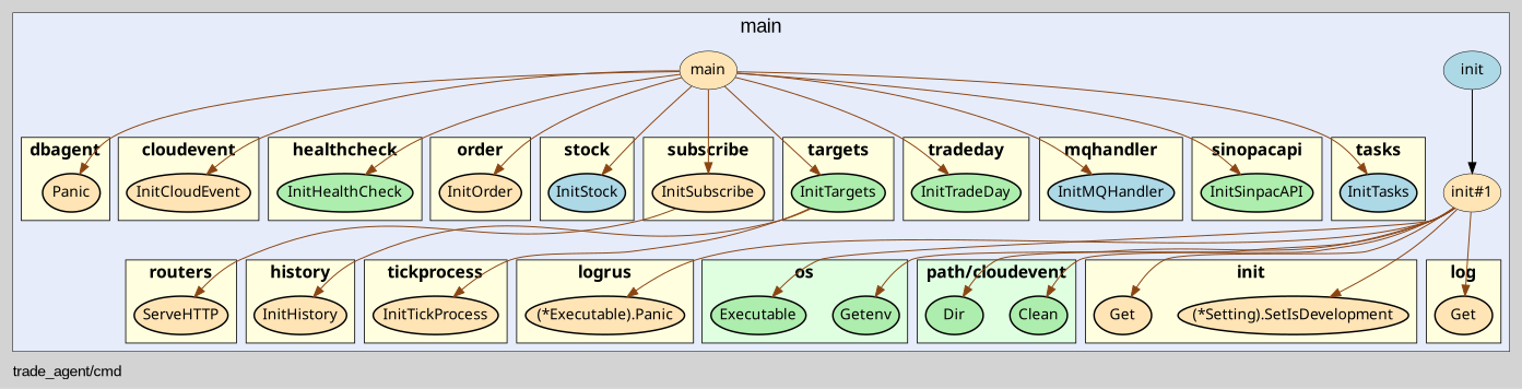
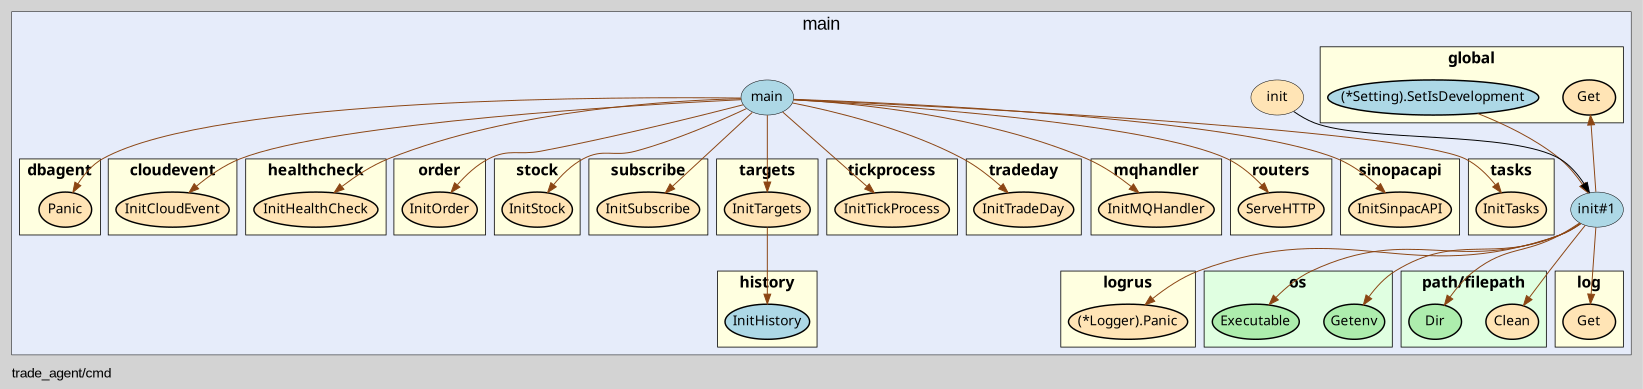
  digraph {
    bgcolor=lightgray
    fontname=Arial
    fontsize=14
    label="trade_agent/cmd"
    labeljust=l
    nodesep=0.35
    penwidth=0.5
    rankdir=TB
    style=solid
    node [fillcolor=moccasin fontname=Verdana margin="0.05,0.0" penwidth=1.5 shape=ellipse style=filled]
    edge [color=saddlebrown minlen=2]
-   n1 [label="(*Executable).Panic"]
+   n1 [label="(*Logger).Panic"]
    n2 [fillcolor="#adedad" label=Executable]
    n3 [fillcolor="#adedad" label=Getenv]
    n4 [fillcolor="#adedad" label=Dir]
-   n5 [fillcolor="#adedad" label=Clean]
+   n5 [label=Clean]
    n6 [label=Get]
-   n7 [label="(*Setting).SetIsDevelopment"]
+   n7 [fillcolor=lightblue label="(*Setting).SetIsDevelopment"]
    n8 [label=Panic]
    n9 [label=Get]
    n10 [label=InitCloudEvent]
-   n11 [fillcolor="#adedad" label=InitHealthCheck]
-   n12 [label=InitHistory]
+   n11 [label=InitHealthCheck]
+   n12 [fillcolor=lightblue label=InitHistory]
    n13 [label=InitOrder]
-   n14 [fillcolor=lightblue label=InitStock]
+   n14 [label=InitStock]
    n15 [label=InitSubscribe]
-   n16 [fillcolor="#adedad" label=InitTargets]
+   n16 [label=InitTargets]
    n17 [label=InitTickProcess]
-   n18 [fillcolor="#adedad" label=InitTradeDay]
-   n19 [fillcolor=lightblue label=InitMQHandler]
+   n18 [label=InitTradeDay]
+   n19 [label=InitMQHandler]
    n20 [label=ServeHTTP]
-   n21 [fillcolor="#adedad" label=InitSinpacAPI]
-   n22 [fillcolor=lightblue label=InitTasks]
-   n23 [label="init#1" penwidth=0.5]
-   n24 [fillcolor=lightblue label=init penwidth=0.5]
-   n25 [label=main penwidth=0.5]
+   n21 [label=InitSinpacAPI]
+   n22 [label=InitTasks]
+   n23 [fillcolor=lightblue label="init#1" penwidth=0.5]
+   n24 [label=init penwidth=0.5]
+   n25 [fillcolor=lightblue label=main penwidth=0.5]
    subgraph cluster_1 {
      bgcolor="#e6ecfa"
      fontsize=18
      label=main
      labeljust=c
      labelloc=t
      n23
      n24
      n25
      subgraph cluster_2 {
        bgcolor="#e6ecfa"
        fillcolor=lightyellow
        fontname="Tahoma bold"
        fontsize=16
        label=logrus
        labeljust=c
        labelloc=t
        penwidth=0.8
        rank=sink
        style=filled
        n1
      }
      subgraph cluster_3 {
        bgcolor="#e6ecfa"
        fillcolor="#E0FFE1"
        fontname="Tahoma bold"
        fontsize=16
        label=os
        labeljust=c
        labelloc=t
        penwidth=0.8
        rank=sink
        style=filled
        n2
        n3
      }
      subgraph cluster_4 {
        bgcolor="#e6ecfa"
        fillcolor="#E0FFE1"
        fontname="Tahoma bold"
        fontsize=16
-       label="path/cloudevent"
+       label="path/filepath"
        labeljust=c
        labelloc=t
        penwidth=0.8
        rank=sink
        style=filled
        n4
        n5
      }
      subgraph cluster_5 {
        bgcolor="#e6ecfa"
        fillcolor=lightyellow
        fontname="Tahoma bold"
        fontsize=16
-       label=init
+       label=global
        labeljust=c
        labelloc=t
        penwidth=0.8
        rank=sink
        style=filled
        n6
        n7
      }
      subgraph cluster_6 {
        bgcolor="#e6ecfa"
        fillcolor=lightyellow
        fontname="Tahoma bold"
        fontsize=16
        label=dbagent
        labeljust=c
        labelloc=t
        penwidth=0.8
        rank=sink
        style=filled
        n8
      }
      subgraph cluster_7 {
        bgcolor="#e6ecfa"
        fillcolor=lightyellow
        fontname="Tahoma bold"
        fontsize=16
        label=log
        labeljust=c
        labelloc=t
        penwidth=0.8
        rank=sink
        style=filled
        n9
      }
      subgraph cluster_8 {
        bgcolor="#e6ecfa"
        fillcolor=lightyellow
        fontname="Tahoma bold"
        fontsize=16
        label=cloudevent
        labeljust=c
        labelloc=t
        penwidth=0.8
        rank=sink
        style=filled
        n10
      }
      subgraph cluster_9 {
        bgcolor="#e6ecfa"
        fillcolor=lightyellow
        fontname="Tahoma bold"
        fontsize=16
        label=healthcheck
        labeljust=c
        labelloc=t
        penwidth=0.8
        rank=sink
        style=filled
        n11
      }
      subgraph cluster_10 {
        bgcolor="#e6ecfa"
        fillcolor=lightyellow
        fontname="Tahoma bold"
        fontsize=16
        label=history
        labeljust=c
        labelloc=t
        penwidth=0.8
        rank=sink
        style=filled
        n12
      }
      subgraph cluster_11 {
        bgcolor="#e6ecfa"
        fillcolor=lightyellow
        fontname="Tahoma bold"
        fontsize=16
        label=order
        labeljust=c
        labelloc=t
        penwidth=0.8
        rank=sink
        style=filled
        n13
      }
      subgraph cluster_12 {
        bgcolor="#e6ecfa"
        fillcolor=lightyellow
        fontname="Tahoma bold"
        fontsize=16
        label=stock
        labeljust=c
        labelloc=t
        penwidth=0.8
        rank=sink
        style=filled
        n14
      }
      subgraph cluster_13 {
        bgcolor="#e6ecfa"
        fillcolor=lightyellow
        fontname="Tahoma bold"
        fontsize=16
        label=subscribe
        labeljust=c
        labelloc=t
        penwidth=0.8
        rank=sink
        style=filled
        n15
      }
      subgraph cluster_14 {
        bgcolor="#e6ecfa"
        fillcolor=lightyellow
        fontname="Tahoma bold"
        fontsize=16
        label=targets
        labeljust=c
        labelloc=t
        penwidth=0.8
        rank=sink
        style=filled
        n16
      }
      subgraph cluster_15 {
        bgcolor="#e6ecfa"
        fillcolor=lightyellow
        fontname="Tahoma bold"
        fontsize=16
        label=tickprocess
        labeljust=c
        labelloc=t
        penwidth=0.8
        rank=sink
        style=filled
        n17
      }
      subgraph cluster_16 {
        bgcolor="#e6ecfa"
        fillcolor=lightyellow
        fontname="Tahoma bold"
        fontsize=16
        label=tradeday
        labeljust=c
        labelloc=t
        penwidth=0.8
        rank=sink
        style=filled
        n18
      }
      subgraph cluster_17 {
        bgcolor="#e6ecfa"
        fillcolor=lightyellow
        fontname="Tahoma bold"
        fontsize=16
        label=mqhandler
        labeljust=c
        labelloc=t
        penwidth=0.8
        rank=sink
        style=filled
        n19
      }
      subgraph cluster_18 {
        bgcolor="#e6ecfa"
        fillcolor=lightyellow
        fontname="Tahoma bold"
        fontsize=16
        label=routers
        labeljust=c
        labelloc=t
        penwidth=0.8
        rank=sink
        style=filled
        n20
      }
      subgraph cluster_19 {
        bgcolor="#e6ecfa"
        fillcolor=lightyellow
        fontname="Tahoma bold"
        fontsize=16
        label=sinopacapi
        labeljust=c
        labelloc=t
        penwidth=0.8
        rank=sink
        style=filled
        n21
      }
      subgraph cluster_20 {
        bgcolor="#e6ecfa"
        fillcolor=lightyellow
        fontname="Tahoma bold"
        fontsize=16
        label=tasks
        labeljust=c
        labelloc=t
        penwidth=0.8
        rank=sink
        style=filled
        n22
      }
    }
    n16 -> n12
    n23 -> n1
    n23 -> n2
    n23 -> n3
    n23 -> n4
    n23 -> n5
    n23 -> n6
-   n23 -> n7
+   n7 -> n23
    n23 -> n9
    n24 -> n23 [color=""]
    n25 -> n8
    n25 -> n10
    n25 -> n11
    n25 -> n13
    n25 -> n14
    n25 -> n15
    n25 -> n16
-   n16 -> n17
+   n25 -> n17
    n25 -> n18
    n25 -> n19
-   n15 -> n20
+   n25 -> n20
    n25 -> n21
    n25 -> n22
  }
